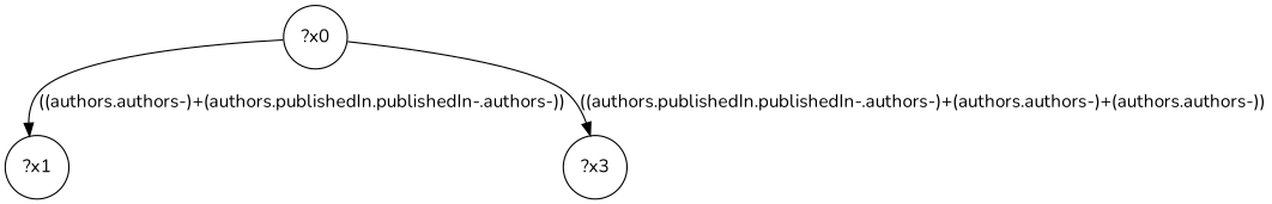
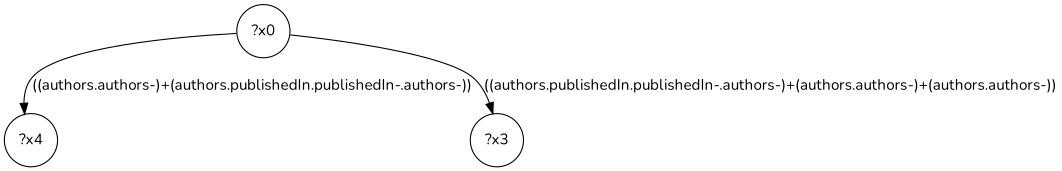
  digraph {
    fontname=Nunito
    node [fontname=Nunito shape=circle]
    edge [fontname=Nunito]
    n1 [label="?x0"]
-   n2 [label="?x1"]
+   n2 [label="?x4"]
    n3 [label="?x3"]
    n1 -> n2 [label="((authors.authors-)+(authors.publishedIn.publishedIn-.authors-))"]
    n1 -> n3 [label="((authors.publishedIn.publishedIn-.authors-)+(authors.authors-)+(authors.authors-))"]
  }
